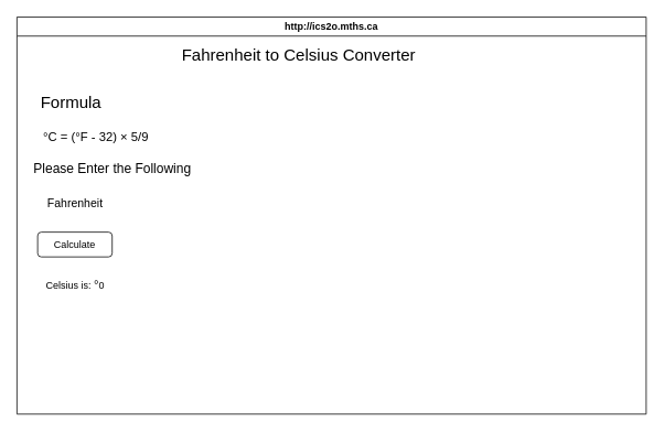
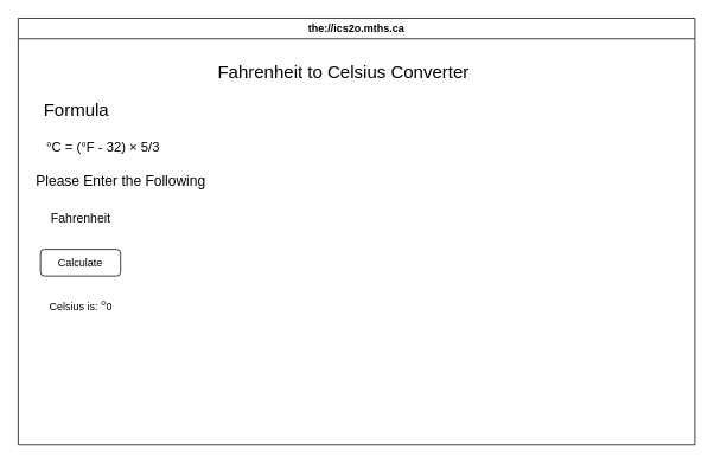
  <mxCell id="0" />
  <mxCell id="1" parent="0" />
- <mxCell id="2" value="http://ics2o.mths.ca" style="swimlane;whiteSpace=wrap;html=1;" parent="1" vertex="1"><mxGeometry x="20" y="20" width="760" height="480" as="geometry" /></mxCell>
- <mxCell id="3" value="Fahrenheit to Celsius Converter" style="text;html=1;align=center;verticalAlign=middle;resizable=0;points=[];autosize=1;strokeColor=none;fillColor=none;fontSize=20;" vertex="1" parent="2"><mxGeometry x="185" y="25" width="310" height="40" as="geometry" /></mxCell>
- <mxCell id="4" value="°C = (°F - 32) × 5/9" style="text;html=1;align=left;verticalAlign=middle;resizable=0;points=[];autosize=1;strokeColor=none;fillColor=none;fontSize=15;" vertex="1" parent="2"><mxGeometry x="30" y="130" width="150" height="30" as="geometry" /></mxCell>
+ <mxCell id="2" value="the://ics2o.mths.ca" style="swimlane;whiteSpace=wrap;html=1;" parent="1" vertex="1"><mxGeometry x="20" y="20" width="760" height="480" as="geometry" /></mxCell>
+ <mxCell id="3" value="Fahrenheit to Celsius Converter" style="text;html=1;align=center;verticalAlign=middle;resizable=0;points=[];autosize=1;strokeColor=none;fillColor=none;fontSize=20;" vertex="1" parent="2"><mxGeometry x="210" y="40" width="310" height="40" as="geometry" /></mxCell>
+ <mxCell id="4" value="°C = (°F - 32) × 5/3" style="text;html=1;align=left;verticalAlign=middle;resizable=0;points=[];autosize=1;strokeColor=none;fillColor=none;fontSize=15;" vertex="1" parent="2"><mxGeometry x="30" y="130" width="150" height="30" as="geometry" /></mxCell>
  <mxCell id="5" value="Formula" style="text;html=1;align=center;verticalAlign=middle;resizable=0;points=[];autosize=1;strokeColor=none;fillColor=none;fontSize=20;" vertex="1" parent="2"><mxGeometry x="15" y="83" width="100" height="40" as="geometry" /></mxCell>
  <mxCell id="6" value="Please Enter the Following" style="text;html=1;align=center;verticalAlign=middle;resizable=0;points=[];autosize=1;strokeColor=none;fillColor=none;fontSize=16;" vertex="1" parent="2"><mxGeometry x="10" y="168" width="210" height="30" as="geometry" /></mxCell>
  <mxCell id="7" value="Fahrenheit" style="text;html=1;align=center;verticalAlign=middle;resizable=0;points=[];autosize=1;strokeColor=none;fillColor=none;fontSize=14;" vertex="1" parent="2"><mxGeometry x="25" y="210" width="90" height="30" as="geometry" /></mxCell>
  <mxCell id="8" value="Calculate" style="whiteSpace=wrap;html=1;rounded=1;" vertex="1" parent="2"><mxGeometry x="25" y="260" width="90" height="30" as="geometry" /></mxCell>
  <mxCell id="9" value="Celsius is:&amp;nbsp;&lt;span style=&quot;color: rgb(0, 0, 0); font-size: 15px; text-align: left;&quot;&gt;°&lt;/span&gt;0" style="text;html=1;align=center;verticalAlign=middle;resizable=0;points=[];autosize=1;strokeColor=none;fillColor=none;" vertex="1" parent="1"><mxGeometry x="45" y="328" width="90" height="30" as="geometry" /></mxCell>
